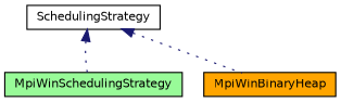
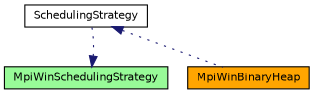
  digraph {
    node [color=black fontname=Helvetica fontsize=10 shape=record style=filled]
    edge [color=midnightblue dir=back fontname=Helvetica fontsize=10 labelfontname=Helvetica labelfontsize=10 style=dotted]
    n1 [fillcolor=orange fontcolor=black height=0.2 label=MpiWinBinaryHeap width=0.4]
    n2 [fillcolor=palegreen height=0.2 label=MpiWinSchedulingStrategy width=0.4]
    n3 [fillcolor=white height=0.2 label=SchedulingStrategy width=0.4]
    n3 -> n1
-   n3 -> n2
+   n2 -> n3
  }
